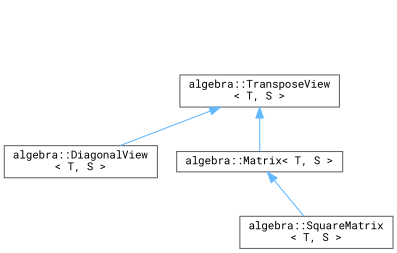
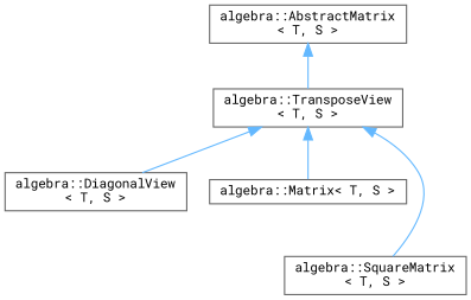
  digraph {
    fontname="Roboto Mono"
    rankdir=TB
    node [color=grey40 fillcolor=white fontname="Roboto Mono" fontsize=10 shape=box style=filled]
    edge [color=steelblue1 dir=back fontname="Roboto Mono" fontsize=10 labelfontname=Helvetica labelfontsize=10 style=solid]
+   n1 [height=0.2 label="algebra::AbstractMatrix\l\< T, S \>" width=0.4]
    n2 [height=0.2 label="algebra::TransposeView\l\< T, S \>" width=0.4]
    n3 [height=0.2 label="algebra::DiagonalView\l\< T, S \>" width=0.4]
    n4 [height=0.2 label="algebra::Matrix\< T, S \>" width=0.4]
    n5 [height=0.2 label="algebra::SquareMatrix\l\< T, S \>" width=0.4]
+   n1 -> n2
    n2 -> n3
    n2 -> n4
-   n4 -> n5
+   n2 -> n5
  }
